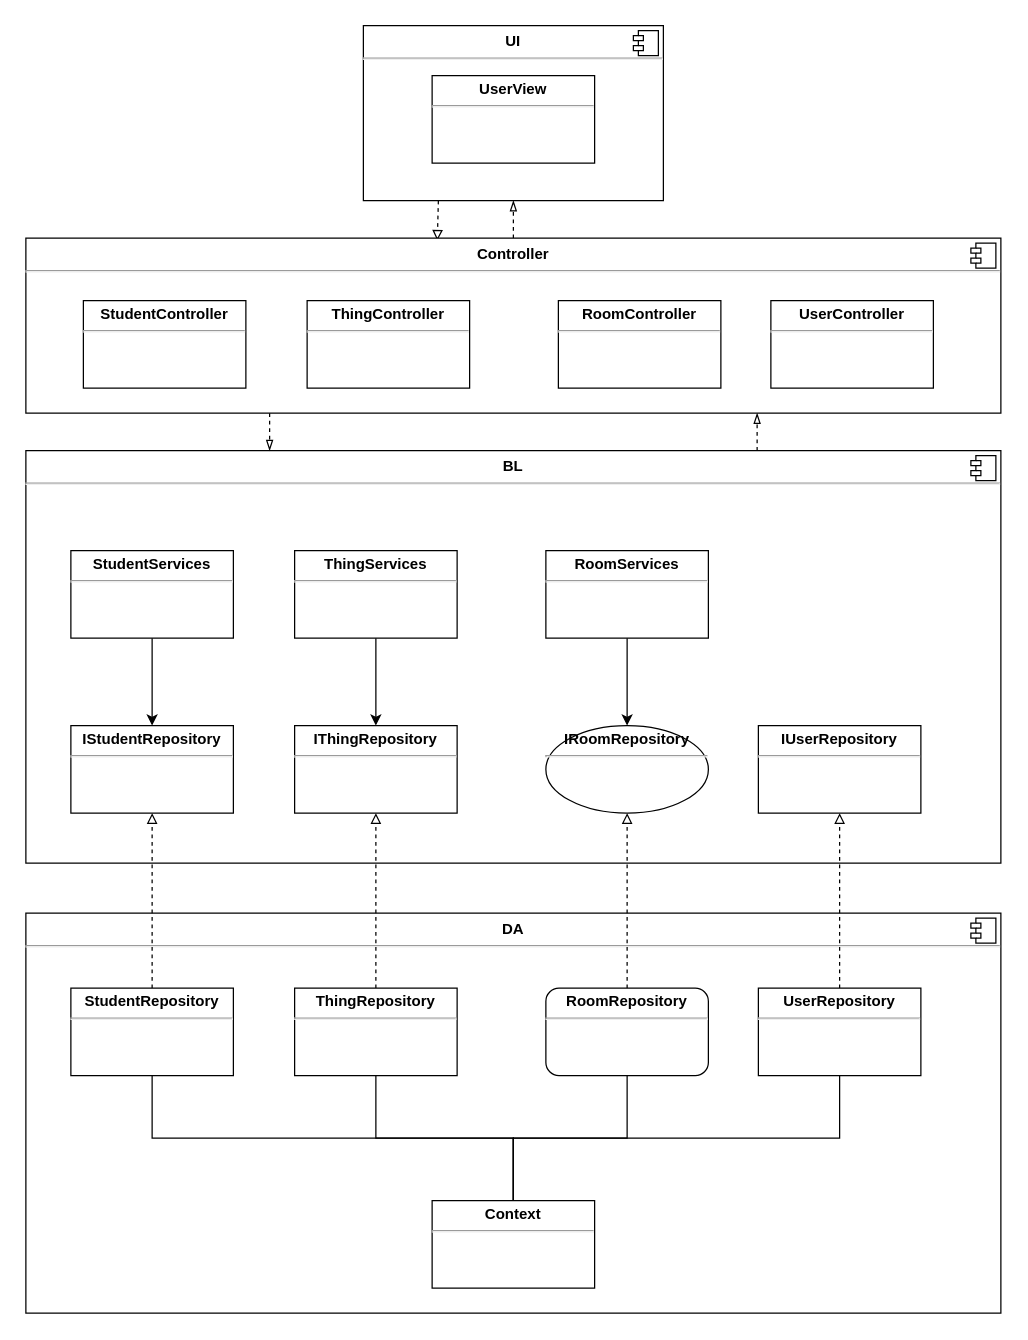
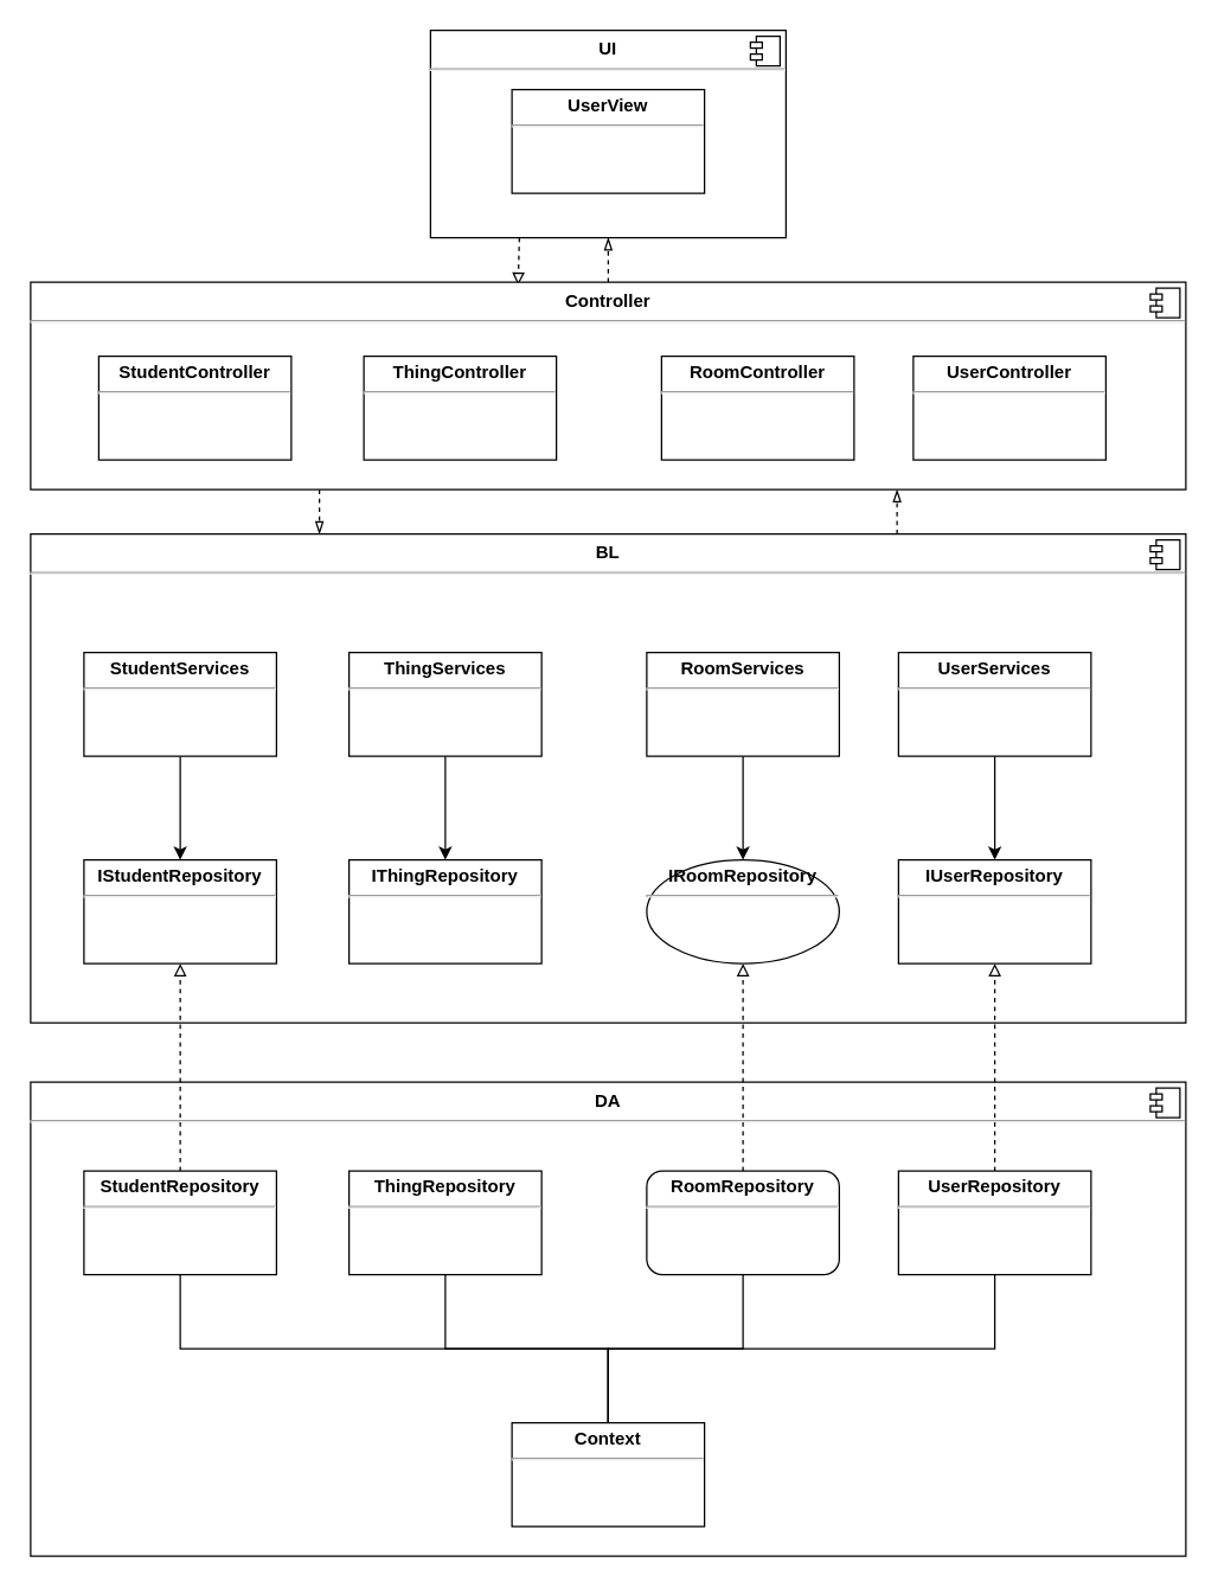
  <mxCell id="0" />
  <mxCell id="1" parent="0" />
  <mxCell id="2" style="edgeStyle=orthogonalEdgeStyle;rounded=0;orthogonalLoop=1;jettySize=auto;html=1;exitX=0.25;exitY=1;exitDx=0;exitDy=0;entryX=0.422;entryY=0.014;entryDx=0;entryDy=0;endArrow=block;endFill=0;dashed=1;entryPerimeter=0;" parent="1" source="3" target="38" edge="1"><mxGeometry relative="1" as="geometry" /></mxCell>
  <mxCell id="3" value="&lt;p style=&quot;margin:0px;margin-top:6px;text-align:center;&quot;&gt;&lt;b&gt;UI&lt;/b&gt;&lt;/p&gt;&lt;hr&gt;&lt;p style=&quot;margin:0px;margin-left:8px;&quot;&gt;&lt;br&gt;&lt;/p&gt;" style="align=left;overflow=fill;html=1;dropTarget=0;whiteSpace=wrap;" parent="1" vertex="1"><mxGeometry x="290" y="20" width="240" height="140" as="geometry" /></mxCell>
  <mxCell id="4" value="" style="shape=component;jettyWidth=8;jettyHeight=4;" parent="3" vertex="1"><mxGeometry x="1" width="20" height="20" relative="1" as="geometry"><mxPoint x="-24" y="4" as="offset" /></mxGeometry></mxCell>
  <mxCell id="5" style="edgeStyle=orthogonalEdgeStyle;rounded=0;orthogonalLoop=1;jettySize=auto;html=1;exitX=0.75;exitY=0;exitDx=0;exitDy=0;entryX=0.75;entryY=1;entryDx=0;entryDy=0;endArrow=blockThin;endFill=0;dashed=1;" edge="1" parent="1" source="6" target="38"><mxGeometry relative="1" as="geometry" /></mxCell>
  <mxCell id="6" value="&lt;p style=&quot;margin:0px;margin-top:6px;text-align:center;&quot;&gt;&lt;b&gt;BL&lt;/b&gt;&lt;/p&gt;&lt;hr&gt;&lt;p style=&quot;margin:0px;margin-left:8px;&quot;&gt;&lt;br&gt;&lt;/p&gt;" style="align=left;overflow=fill;html=1;dropTarget=0;whiteSpace=wrap;" parent="1" vertex="1"><mxGeometry x="20" y="360" width="780" height="330" as="geometry" /></mxCell>
  <mxCell id="7" value="" style="shape=component;jettyWidth=8;jettyHeight=4;" parent="6" vertex="1"><mxGeometry x="1" width="20" height="20" relative="1" as="geometry"><mxPoint x="-24" y="4" as="offset" /></mxGeometry></mxCell>
  <mxCell id="8" value="&lt;p style=&quot;margin:0px;margin-top:6px;text-align:center;&quot;&gt;&lt;b&gt;DA&lt;/b&gt;&lt;/p&gt;&lt;hr&gt;&lt;p style=&quot;margin:0px;margin-left:8px;&quot;&gt;&lt;br&gt;&lt;/p&gt;" style="align=left;overflow=fill;html=1;dropTarget=0;whiteSpace=wrap;" parent="1" vertex="1"><mxGeometry x="20" y="730" width="780" height="320" as="geometry" /></mxCell>
  <mxCell id="9" value="" style="shape=component;jettyWidth=8;jettyHeight=4;" parent="8" vertex="1"><mxGeometry x="1" width="20" height="20" relative="1" as="geometry"><mxPoint x="-24" y="4" as="offset" /></mxGeometry></mxCell>
  <mxCell id="10" value="&lt;p style=&quot;margin: 4px 0px 0px; text-align: center;&quot;&gt;&lt;b style=&quot;&quot;&gt;UserView&lt;/b&gt;&lt;/p&gt;&lt;hr&gt;&lt;p style=&quot;margin:0px;margin-left:8px;&quot;&gt;&lt;br&gt;&lt;/p&gt;" style="verticalAlign=top;align=left;overflow=fill;fontSize=12;fontFamily=Helvetica;html=1;whiteSpace=wrap;" parent="1" vertex="1"><mxGeometry x="345" y="60" width="130" height="70" as="geometry" /></mxCell>
  <mxCell id="11" style="edgeStyle=orthogonalEdgeStyle;rounded=0;orthogonalLoop=1;jettySize=auto;html=1;exitX=0.5;exitY=1;exitDx=0;exitDy=0;entryX=0.5;entryY=0;entryDx=0;entryDy=0;endArrow=none;endFill=0;" parent="1" source="13" target="35" edge="1"><mxGeometry relative="1" as="geometry" /></mxCell>
  <mxCell id="12" style="edgeStyle=orthogonalEdgeStyle;rounded=0;orthogonalLoop=1;jettySize=auto;html=1;exitX=0.5;exitY=0;exitDx=0;exitDy=0;entryX=0.5;entryY=1;entryDx=0;entryDy=0;endArrow=block;endFill=0;dashed=1;" parent="1" source="13" target="31" edge="1"><mxGeometry relative="1" as="geometry" /></mxCell>
  <mxCell id="13" value="&lt;p style=&quot;margin: 4px 0px 0px; text-align: center;&quot;&gt;&lt;b style=&quot;&quot;&gt;UserRepository&lt;/b&gt;&lt;/p&gt;&lt;hr&gt;&lt;p style=&quot;margin:0px;margin-left:8px;&quot;&gt;&lt;br&gt;&lt;/p&gt;" style="verticalAlign=top;align=left;overflow=fill;fontSize=12;fontFamily=Helvetica;html=1;whiteSpace=wrap;" parent="1" vertex="1"><mxGeometry x="606" y="790" width="130" height="70" as="geometry" /></mxCell>
  <mxCell id="14" style="edgeStyle=orthogonalEdgeStyle;rounded=0;orthogonalLoop=1;jettySize=auto;html=1;exitX=0.5;exitY=1;exitDx=0;exitDy=0;entryX=0.5;entryY=0;entryDx=0;entryDy=0;endArrow=none;endFill=0;" parent="1" source="16" target="35" edge="1"><mxGeometry relative="1" as="geometry" /></mxCell>
  <mxCell id="15" style="edgeStyle=orthogonalEdgeStyle;rounded=0;orthogonalLoop=1;jettySize=auto;html=1;exitX=0.5;exitY=0;exitDx=0;exitDy=0;entryX=0.5;entryY=1;entryDx=0;entryDy=0;endArrow=block;endFill=0;dashed=1;" parent="1" source="16" target="32" edge="1"><mxGeometry relative="1" as="geometry" /></mxCell>
  <mxCell id="16" value="&lt;p style=&quot;margin: 4px 0px 0px; text-align: center;&quot;&gt;&lt;b style=&quot;border-color: var(--border-color);&quot;&gt;RoomRepository&lt;/b&gt;&lt;br&gt;&lt;/p&gt;&lt;hr&gt;&lt;p style=&quot;margin:0px;margin-left:8px;&quot;&gt;&lt;br&gt;&lt;/p&gt;" style="verticalAlign=top;align=left;overflow=fill;fontSize=12;fontFamily=Helvetica;html=1;whiteSpace=wrap;rounded=1;" parent="1" vertex="1"><mxGeometry x="436" y="790" width="130" height="70" as="geometry" /></mxCell>
  <mxCell id="17" style="edgeStyle=orthogonalEdgeStyle;rounded=0;orthogonalLoop=1;jettySize=auto;html=1;exitX=0.5;exitY=1;exitDx=0;exitDy=0;entryX=0.5;entryY=0;entryDx=0;entryDy=0;endArrow=none;endFill=0;" parent="1" source="19" target="35" edge="1"><mxGeometry relative="1" as="geometry"><mxPoint x="396" y="960" as="targetPoint" /></mxGeometry></mxCell>
- <mxCell id="18" style="edgeStyle=orthogonalEdgeStyle;rounded=0;orthogonalLoop=1;jettySize=auto;html=1;exitX=0.5;exitY=0;exitDx=0;exitDy=0;entryX=0.5;entryY=1;entryDx=0;entryDy=0;endArrow=block;endFill=0;dashed=1;" parent="1" source="19" target="33" edge="1"><mxGeometry relative="1" as="geometry" /></mxCell>
  <mxCell id="19" value="&lt;p style=&quot;margin: 4px 0px 0px; text-align: center;&quot;&gt;&lt;b style=&quot;border-color: var(--border-color);&quot;&gt;ThingRepository&lt;/b&gt;&lt;br&gt;&lt;/p&gt;&lt;hr&gt;&lt;p style=&quot;margin:0px;margin-left:8px;&quot;&gt;&lt;br&gt;&lt;/p&gt;" style="verticalAlign=top;align=left;overflow=fill;fontSize=12;fontFamily=Helvetica;html=1;whiteSpace=wrap;" parent="1" vertex="1"><mxGeometry x="235" y="790" width="130" height="70" as="geometry" /></mxCell>
  <mxCell id="20" style="edgeStyle=orthogonalEdgeStyle;rounded=0;orthogonalLoop=1;jettySize=auto;html=1;exitX=0.5;exitY=1;exitDx=0;exitDy=0;endArrow=none;endFill=0;" parent="1" source="22" target="35" edge="1"><mxGeometry relative="1" as="geometry" /></mxCell>
  <mxCell id="21" style="edgeStyle=orthogonalEdgeStyle;rounded=0;orthogonalLoop=1;jettySize=auto;html=1;exitX=0.5;exitY=0;exitDx=0;exitDy=0;entryX=0.5;entryY=1;entryDx=0;entryDy=0;endArrow=block;endFill=0;dashed=1;" parent="1" source="22" target="34" edge="1"><mxGeometry relative="1" as="geometry"><Array as="points"><mxPoint x="121" y="730" /><mxPoint x="121" y="730" /></Array></mxGeometry></mxCell>
  <mxCell id="22" value="&lt;p style=&quot;margin: 4px 0px 0px; text-align: center;&quot;&gt;&lt;b style=&quot;border-color: var(--border-color);&quot;&gt;StudentRepository&lt;/b&gt;&lt;br&gt;&lt;/p&gt;&lt;hr&gt;&lt;p style=&quot;margin:0px;margin-left:8px;&quot;&gt;&lt;br&gt;&lt;/p&gt;" style="verticalAlign=top;align=left;overflow=fill;fontSize=12;fontFamily=Helvetica;html=1;whiteSpace=wrap;" parent="1" vertex="1"><mxGeometry x="56" y="790" width="130" height="70" as="geometry" /></mxCell>
+ <mxCell id="23" style="edgeStyle=orthogonalEdgeStyle;rounded=0;orthogonalLoop=1;jettySize=auto;html=1;exitX=0.5;exitY=1;exitDx=0;exitDy=0;entryX=0.5;entryY=0;entryDx=0;entryDy=0;" parent="1" source="24" target="31" edge="1"><mxGeometry relative="1" as="geometry" /></mxCell>
+ <mxCell id="24" value="&lt;p style=&quot;margin: 4px 0px 0px; text-align: center;&quot;&gt;&lt;b style=&quot;&quot;&gt;UserServices&lt;/b&gt;&lt;/p&gt;&lt;hr&gt;&lt;p style=&quot;margin:0px;margin-left:8px;&quot;&gt;&lt;br&gt;&lt;/p&gt;" style="verticalAlign=top;align=left;overflow=fill;fontSize=12;fontFamily=Helvetica;html=1;whiteSpace=wrap;" parent="1" vertex="1"><mxGeometry x="606" y="440" width="130" height="70" as="geometry" /></mxCell>
  <mxCell id="25" style="edgeStyle=orthogonalEdgeStyle;rounded=0;orthogonalLoop=1;jettySize=auto;html=1;exitX=0.5;exitY=1;exitDx=0;exitDy=0;entryX=0.5;entryY=0;entryDx=0;entryDy=0;" parent="1" source="26" target="32" edge="1"><mxGeometry relative="1" as="geometry" /></mxCell>
  <mxCell id="26" value="&lt;p style=&quot;margin: 4px 0px 0px; text-align: center;&quot;&gt;&lt;b style=&quot;&quot;&gt;RoomServices&lt;/b&gt;&lt;/p&gt;&lt;hr&gt;&lt;p style=&quot;margin:0px;margin-left:8px;&quot;&gt;&lt;br&gt;&lt;/p&gt;" style="verticalAlign=top;align=left;overflow=fill;fontSize=12;fontFamily=Helvetica;html=1;whiteSpace=wrap;" parent="1" vertex="1"><mxGeometry x="436" y="440" width="130" height="70" as="geometry" /></mxCell>
  <mxCell id="27" style="edgeStyle=orthogonalEdgeStyle;rounded=0;orthogonalLoop=1;jettySize=auto;html=1;exitX=0.5;exitY=1;exitDx=0;exitDy=0;entryX=0.5;entryY=0;entryDx=0;entryDy=0;" parent="1" source="28" target="33" edge="1"><mxGeometry relative="1" as="geometry" /></mxCell>
  <mxCell id="28" value="&lt;p style=&quot;margin: 4px 0px 0px; text-align: center;&quot;&gt;&lt;b style=&quot;&quot;&gt;ThingServices&lt;/b&gt;&lt;/p&gt;&lt;hr&gt;&lt;p style=&quot;margin:0px;margin-left:8px;&quot;&gt;&lt;br&gt;&lt;/p&gt;" style="verticalAlign=top;align=left;overflow=fill;fontSize=12;fontFamily=Helvetica;html=1;whiteSpace=wrap;" parent="1" vertex="1"><mxGeometry x="235" y="440" width="130" height="70" as="geometry" /></mxCell>
  <mxCell id="29" style="edgeStyle=orthogonalEdgeStyle;rounded=0;orthogonalLoop=1;jettySize=auto;html=1;exitX=0.5;exitY=1;exitDx=0;exitDy=0;entryX=0.5;entryY=0;entryDx=0;entryDy=0;" parent="1" source="30" target="34" edge="1"><mxGeometry relative="1" as="geometry" /></mxCell>
  <mxCell id="30" value="&lt;p style=&quot;margin: 4px 0px 0px; text-align: center;&quot;&gt;&lt;b&gt;StudentServices&lt;/b&gt;&lt;/p&gt;&lt;hr&gt;&lt;p style=&quot;margin:0px;margin-left:8px;&quot;&gt;&lt;br&gt;&lt;/p&gt;" style="verticalAlign=top;align=left;overflow=fill;fontSize=12;fontFamily=Helvetica;html=1;whiteSpace=wrap;" parent="1" vertex="1"><mxGeometry x="56" y="440" width="130" height="70" as="geometry" /></mxCell>
  <mxCell id="31" value="&lt;p style=&quot;margin: 4px 0px 0px; text-align: center;&quot;&gt;&lt;b style=&quot;border-color: var(--border-color);&quot;&gt;IUserRepository&lt;/b&gt;&lt;br&gt;&lt;/p&gt;&lt;hr&gt;&lt;p style=&quot;margin:0px;margin-left:8px;&quot;&gt;&lt;br&gt;&lt;/p&gt;" style="verticalAlign=top;align=left;overflow=fill;fontSize=12;fontFamily=Helvetica;html=1;whiteSpace=wrap;" parent="1" vertex="1"><mxGeometry x="606" y="580" width="130" height="70" as="geometry" /></mxCell>
  <mxCell id="32" value="&lt;p style=&quot;margin: 4px 0px 0px; text-align: center;&quot;&gt;&lt;b style=&quot;border-color: var(--border-color);&quot;&gt;IRoomRepository&lt;/b&gt;&lt;br&gt;&lt;/p&gt;&lt;hr&gt;&lt;p style=&quot;margin:0px;margin-left:8px;&quot;&gt;&lt;br&gt;&lt;/p&gt;" style="ellipse;verticalAlign=top;align=left;overflow=fill;fontSize=12;fontFamily=Helvetica;html=1;whiteSpace=wrap;" parent="1" vertex="1"><mxGeometry x="436" y="580" width="130" height="70" as="geometry" /></mxCell>
  <mxCell id="33" value="&lt;p style=&quot;margin: 4px 0px 0px; text-align: center;&quot;&gt;&lt;b style=&quot;border-color: var(--border-color);&quot;&gt;IThingRepository&lt;/b&gt;&lt;br&gt;&lt;/p&gt;&lt;hr&gt;&lt;p style=&quot;margin:0px;margin-left:8px;&quot;&gt;&lt;br&gt;&lt;/p&gt;" style="verticalAlign=top;align=left;overflow=fill;fontSize=12;fontFamily=Helvetica;html=1;whiteSpace=wrap;" parent="1" vertex="1"><mxGeometry x="235" y="580" width="130" height="70" as="geometry" /></mxCell>
  <mxCell id="34" value="&lt;p style=&quot;margin: 4px 0px 0px; text-align: center;&quot;&gt;&lt;b&gt;IStudentRepository&lt;/b&gt;&lt;/p&gt;&lt;hr&gt;&lt;p style=&quot;margin:0px;margin-left:8px;&quot;&gt;&lt;br&gt;&lt;/p&gt;" style="verticalAlign=top;align=left;overflow=fill;fontSize=12;fontFamily=Helvetica;html=1;whiteSpace=wrap;" parent="1" vertex="1"><mxGeometry x="56" y="580" width="130" height="70" as="geometry" /></mxCell>
  <mxCell id="35" value="&lt;p style=&quot;margin: 4px 0px 0px; text-align: center;&quot;&gt;&lt;b&gt;Context&lt;/b&gt;&lt;/p&gt;&lt;hr&gt;&lt;p style=&quot;margin:0px;margin-left:8px;&quot;&gt;&lt;br&gt;&lt;/p&gt;" style="verticalAlign=top;align=left;overflow=fill;fontSize=12;fontFamily=Helvetica;html=1;whiteSpace=wrap;" parent="1" vertex="1"><mxGeometry x="345" y="960" width="130" height="70" as="geometry" /></mxCell>
  <mxCell id="36" style="edgeStyle=orthogonalEdgeStyle;rounded=0;orthogonalLoop=1;jettySize=auto;html=1;exitX=0.5;exitY=0;exitDx=0;exitDy=0;entryX=0.5;entryY=1;entryDx=0;entryDy=0;dashed=1;endArrow=blockThin;endFill=0;" edge="1" parent="1" source="38" target="3"><mxGeometry relative="1" as="geometry" /></mxCell>
  <mxCell id="37" style="edgeStyle=orthogonalEdgeStyle;rounded=0;orthogonalLoop=1;jettySize=auto;html=1;exitX=0.25;exitY=1;exitDx=0;exitDy=0;entryX=0.25;entryY=0;entryDx=0;entryDy=0;endArrow=blockThin;endFill=0;dashed=1;" edge="1" parent="1" source="38" target="6"><mxGeometry relative="1" as="geometry" /></mxCell>
  <mxCell id="38" value="&lt;p style=&quot;margin:0px;margin-top:6px;text-align:center;&quot;&gt;&lt;b&gt;Controller&lt;/b&gt;&lt;/p&gt;&lt;hr&gt;&lt;p style=&quot;margin:0px;margin-left:8px;&quot;&gt;&lt;br&gt;&lt;/p&gt;" style="align=left;overflow=fill;html=1;dropTarget=0;whiteSpace=wrap;" parent="1" vertex="1"><mxGeometry x="20" y="190" width="780" height="140" as="geometry" /></mxCell>
  <mxCell id="39" value="" style="shape=component;jettyWidth=8;jettyHeight=4;" parent="38" vertex="1"><mxGeometry x="1" width="20" height="20" relative="1" as="geometry"><mxPoint x="-24" y="4" as="offset" /></mxGeometry></mxCell>
  <mxCell id="40" value="&lt;p style=&quot;margin: 4px 0px 0px; text-align: center;&quot;&gt;&lt;b style=&quot;&quot;&gt;User&lt;/b&gt;&lt;b style=&quot;background-color: initial; border-color: var(--border-color);&quot;&gt;Controller&lt;/b&gt;&lt;/p&gt;&lt;hr style=&quot;border-color: var(--border-color);&quot;&gt;&lt;p style=&quot;border-color: var(--border-color); margin: 0px 0px 0px 8px;&quot;&gt;&lt;/p&gt;&lt;p style=&quot;margin:0px;margin-left:8px;&quot;&gt;&lt;br&gt;&lt;/p&gt;" style="verticalAlign=top;align=left;overflow=fill;fontSize=12;fontFamily=Helvetica;html=1;whiteSpace=wrap;" parent="1" vertex="1"><mxGeometry x="616" y="240" width="130" height="70" as="geometry" /></mxCell>
  <mxCell id="41" value="&lt;p style=&quot;margin: 4px 0px 0px; text-align: center;&quot;&gt;&lt;b style=&quot;&quot;&gt;Room&lt;/b&gt;&lt;b style=&quot;background-color: initial; border-color: var(--border-color);&quot;&gt;Controller&lt;/b&gt;&lt;/p&gt;&lt;hr style=&quot;border-color: var(--border-color);&quot;&gt;&lt;p style=&quot;border-color: var(--border-color); margin: 0px 0px 0px 8px;&quot;&gt;&lt;/p&gt;&lt;p style=&quot;margin:0px;margin-left:8px;&quot;&gt;&lt;br&gt;&lt;/p&gt;" style="verticalAlign=top;align=left;overflow=fill;fontSize=12;fontFamily=Helvetica;html=1;whiteSpace=wrap;" parent="1" vertex="1"><mxGeometry x="446" y="240" width="130" height="70" as="geometry" /></mxCell>
  <mxCell id="42" value="&lt;p style=&quot;margin: 4px 0px 0px; text-align: center;&quot;&gt;&lt;b style=&quot;&quot;&gt;Thing&lt;/b&gt;&lt;b style=&quot;background-color: initial; border-color: var(--border-color);&quot;&gt;Controller&lt;/b&gt;&lt;/p&gt;&lt;hr style=&quot;border-color: var(--border-color);&quot;&gt;&lt;p style=&quot;border-color: var(--border-color); margin: 0px 0px 0px 8px;&quot;&gt;&lt;/p&gt;&lt;p style=&quot;margin:0px;margin-left:8px;&quot;&gt;&lt;br&gt;&lt;/p&gt;" style="verticalAlign=top;align=left;overflow=fill;fontSize=12;fontFamily=Helvetica;html=1;whiteSpace=wrap;" parent="1" vertex="1"><mxGeometry x="245" y="240" width="130" height="70" as="geometry" /></mxCell>
  <mxCell id="43" value="&lt;p style=&quot;margin: 4px 0px 0px; text-align: center;&quot;&gt;&lt;b&gt;Student&lt;/b&gt;&lt;b style=&quot;background-color: initial; border-color: var(--border-color);&quot;&gt;Controller&lt;/b&gt;&lt;/p&gt;&lt;hr&gt;&lt;p style=&quot;margin:0px;margin-left:8px;&quot;&gt;&lt;br&gt;&lt;/p&gt;" style="verticalAlign=top;align=left;overflow=fill;fontSize=12;fontFamily=Helvetica;html=1;whiteSpace=wrap;" parent="1" vertex="1"><mxGeometry x="66" y="240" width="130" height="70" as="geometry" /></mxCell>
